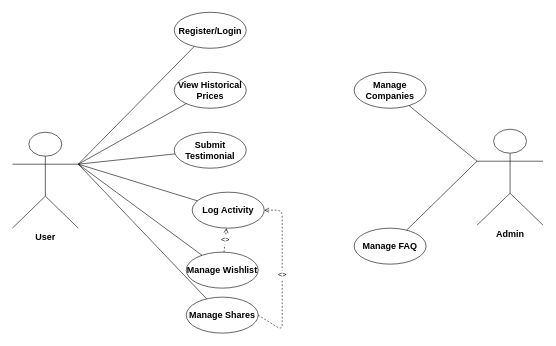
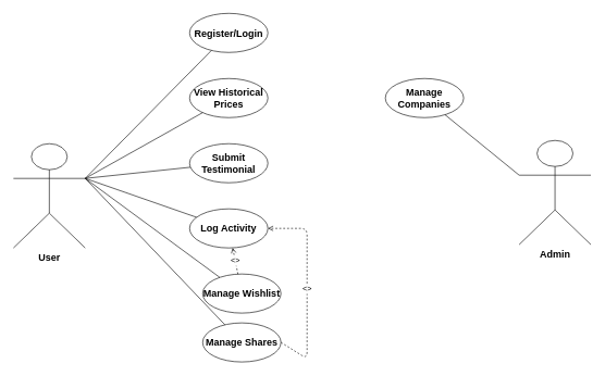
  <mxCell id="0" />
  <mxCell id="1" parent="0" />
  <mxCell id="2" value="&lt;font style=&quot;font-size: 15px;&quot;&gt;User&lt;/font&gt;" style="shape=umlActor;verticalLabelPosition=bottom;verticalAlign=top;html=1;fontStyle=1" parent="1" vertex="1"><mxGeometry x="20" y="220" width="110" height="160" as="geometry" /></mxCell>
  <mxCell id="3" value="&lt;font style=&quot;font-size: 15px;&quot;&gt;&lt;b&gt;Register/Login&lt;/b&gt;&lt;/font&gt;" style="ellipse;whiteSpace=wrap;html=1;" parent="1" vertex="1"><mxGeometry x="290" y="20" width="120" height="60" as="geometry" /></mxCell>
  <mxCell id="4" value="&lt;font style=&quot;font-size: 15px;&quot;&gt;Manage Shares&lt;/font&gt;" style="ellipse;whiteSpace=wrap;html=1;fontStyle=1" parent="1" vertex="1"><mxGeometry x="310" y="495" width="120" height="60" as="geometry" /></mxCell>
  <mxCell id="5" value="&lt;font style=&quot;font-size: 15px;&quot;&gt;Manage Wishlist&lt;/font&gt;" style="ellipse;whiteSpace=wrap;html=1;fontStyle=1" parent="1" vertex="1"><mxGeometry x="310" y="420" width="120" height="60" as="geometry" /></mxCell>
  <mxCell id="6" value="&lt;font style=&quot;font-size: 15px;&quot;&gt;&lt;b&gt;View Historical Prices&lt;/b&gt;&lt;/font&gt;" style="ellipse;whiteSpace=wrap;html=1;" parent="1" vertex="1"><mxGeometry x="290" y="120" width="120" height="60" as="geometry" /></mxCell>
  <mxCell id="7" value="&lt;font style=&quot;font-size: 15px;&quot;&gt;Submit Testimonial&lt;/font&gt;" style="ellipse;whiteSpace=wrap;html=1;fontStyle=1" parent="1" vertex="1"><mxGeometry x="290" y="220" width="120" height="60" as="geometry" /></mxCell>
- <mxCell id="8" value="&lt;font style=&quot;font-size: 15px;&quot;&gt;Log Activity&lt;/font&gt;" style="ellipse;whiteSpace=wrap;html=1;fontStyle=1" parent="1" vertex="1"><mxGeometry x="320" y="320" width="120" height="60" as="geometry" /></mxCell>
+ <mxCell id="8" value="&lt;font style=&quot;font-size: 15px;&quot;&gt;Log Activity&lt;/font&gt;" style="ellipse;whiteSpace=wrap;html=1;fontStyle=1" parent="1" vertex="1"><mxGeometry x="290" y="320" width="120" height="60" as="geometry" /></mxCell>
  <mxCell id="9" value="&lt;font style=&quot;font-size: 15px;&quot;&gt;Manage Companies&lt;/font&gt;" style="ellipse;whiteSpace=wrap;html=1;fontStyle=1" parent="1" vertex="1"><mxGeometry x="590" y="120" width="120" height="60" as="geometry" /></mxCell>
- <mxCell id="10" value="&lt;font style=&quot;font-size: 15px;&quot;&gt;Manage FAQ&lt;/font&gt;" style="ellipse;whiteSpace=wrap;html=1;fontStyle=1" parent="1" vertex="1"><mxGeometry x="590" y="380" width="120" height="60" as="geometry" /></mxCell>
  <mxCell id="11" value="" style="endArrow=none;html=1;exitX=1;exitY=0.333;exitDx=0;exitDy=0;exitPerimeter=0;" parent="1" source="2" target="3" edge="1"><mxGeometry width="50" height="50" relative="1" as="geometry" /></mxCell>
  <mxCell id="12" value="" style="endArrow=none;html=1;exitX=1;exitY=0.333;exitDx=0;exitDy=0;exitPerimeter=0;" parent="1" source="2" target="4" edge="1"><mxGeometry width="50" height="50" relative="1" as="geometry"><Array as="points" /></mxGeometry></mxCell>
  <mxCell id="13" value="" style="endArrow=none;html=1;exitX=1;exitY=0.333;exitDx=0;exitDy=0;exitPerimeter=0;" parent="1" source="2" target="5" edge="1"><mxGeometry width="50" height="50" relative="1" as="geometry"><Array as="points" /></mxGeometry></mxCell>
  <mxCell id="14" value="" style="endArrow=none;html=1;exitX=1;exitY=0.333;exitDx=0;exitDy=0;exitPerimeter=0;" parent="1" source="2" target="6" edge="1"><mxGeometry width="50" height="50" relative="1" as="geometry"><Array as="points" /></mxGeometry></mxCell>
  <mxCell id="15" value="" style="endArrow=none;html=1;exitX=1;exitY=0.333;exitDx=0;exitDy=0;exitPerimeter=0;" parent="1" source="2" target="7" edge="1"><mxGeometry width="50" height="50" relative="1" as="geometry" /></mxCell>
  <mxCell id="16" value="" style="endArrow=none;html=1;exitX=1;exitY=0.333;exitDx=0;exitDy=0;exitPerimeter=0;" parent="1" source="2" target="8" edge="1"><mxGeometry width="50" height="50" relative="1" as="geometry"><Array as="points" /></mxGeometry></mxCell>
  <mxCell id="17" value="" style="endArrow=none;html=1;exitX=0;exitY=0.333;exitDx=0;exitDy=0;exitPerimeter=0;" parent="1" source="21" target="9" edge="1"><mxGeometry width="50" height="50" relative="1" as="geometry" /></mxCell>
- <mxCell id="18" value="" style="endArrow=none;html=1;exitX=0;exitY=0.333;exitDx=0;exitDy=0;exitPerimeter=0;" parent="1" source="21" target="10" edge="1"><mxGeometry width="50" height="50" relative="1" as="geometry"><Array as="points" /></mxGeometry></mxCell>
  <mxCell id="19" value="&lt;font style=&quot;font-size: 12px;&quot;&gt;&lt;&lt;include&gt;&gt;&lt;/font&gt;" style="endArrow=open;dashed=1;html=1;entryX=1;entryY=0.5;entryDx=0;entryDy=0;exitX=1;exitY=0.5;exitDx=0;exitDy=0;" parent="1" source="4" target="8" edge="1"><mxGeometry width="50" height="50" relative="1" as="geometry"><Array as="points"><mxPoint x="470" y="550" /><mxPoint x="470" y="350" /></Array></mxGeometry></mxCell>
  <mxCell id="20" value="&lt;font style=&quot;font-size: 12px;&quot;&gt;&lt;&lt;include&gt;&gt;&lt;/font&gt;" style="endArrow=open;dashed=1;html=1;" parent="1" source="5" target="8" edge="1"><mxGeometry width="50" height="50" relative="1" as="geometry"><Array as="points" /></mxGeometry></mxCell>
  <mxCell id="21" value="&lt;font style=&quot;font-size: 15px;&quot;&gt;Admin&lt;/font&gt;" style="shape=umlActor;verticalLabelPosition=bottom;verticalAlign=top;html=1;fontStyle=1" vertex="1" parent="1"><mxGeometry x="795" y="215" width="110" height="160" as="geometry" /></mxCell>
